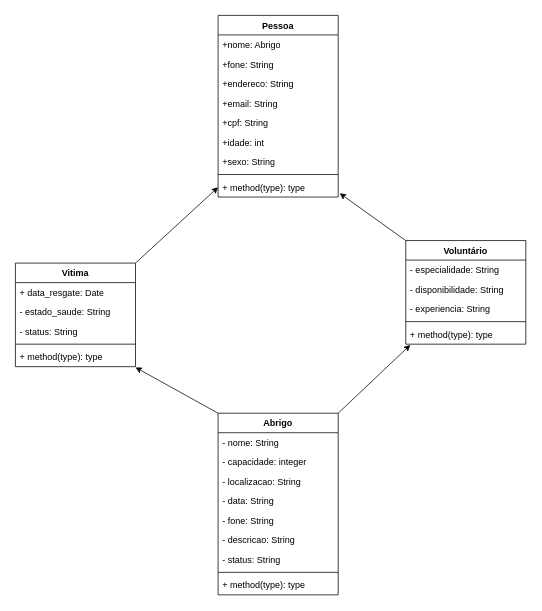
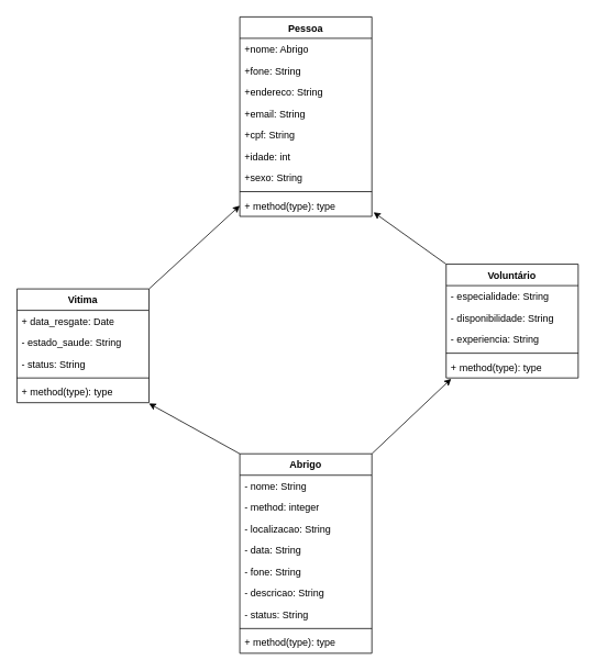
  <mxCell id="0" />
  <mxCell id="1" parent="0" />
  <mxCell id="2" value="Pessoa" style="swimlane;fontStyle=1;align=center;verticalAlign=top;childLayout=stackLayout;horizontal=1;startSize=26;horizontalStack=0;resizeParent=1;resizeParentMax=0;resizeLast=0;collapsible=1;marginBottom=0;whiteSpace=wrap;html=1;" vertex="1" parent="1"><mxGeometry x="290" y="20" width="160" height="242" as="geometry" /></mxCell>
  <mxCell id="3" value="+nome: Abrigo&lt;div&gt;&lt;br&gt;&lt;/div&gt;" style="text;strokeColor=none;fillColor=none;align=left;verticalAlign=top;spacingLeft=4;spacingRight=4;overflow=hidden;rotatable=0;points=[[0,0.5],[1,0.5]];portConstraint=eastwest;whiteSpace=wrap;html=1;" vertex="1" parent="2"><mxGeometry y="26" width="160" height="26" as="geometry" /></mxCell>
  <mxCell id="4" value="+fone: String" style="text;strokeColor=none;fillColor=none;align=left;verticalAlign=top;spacingLeft=4;spacingRight=4;overflow=hidden;rotatable=0;points=[[0,0.5],[1,0.5]];portConstraint=eastwest;whiteSpace=wrap;html=1;" vertex="1" parent="2"><mxGeometry y="52" width="160" height="26" as="geometry" /></mxCell>
  <mxCell id="5" value="&lt;div&gt;+endereco: String&lt;/div&gt;" style="text;strokeColor=none;fillColor=none;align=left;verticalAlign=top;spacingLeft=4;spacingRight=4;overflow=hidden;rotatable=0;points=[[0,0.5],[1,0.5]];portConstraint=eastwest;whiteSpace=wrap;html=1;" vertex="1" parent="2"><mxGeometry y="78" width="160" height="26" as="geometry" /></mxCell>
  <mxCell id="6" value="&lt;div&gt;+email: String&lt;/div&gt;" style="text;strokeColor=none;fillColor=none;align=left;verticalAlign=top;spacingLeft=4;spacingRight=4;overflow=hidden;rotatable=0;points=[[0,0.5],[1,0.5]];portConstraint=eastwest;whiteSpace=wrap;html=1;" vertex="1" parent="2"><mxGeometry y="104" width="160" height="26" as="geometry" /></mxCell>
  <mxCell id="7" value="&lt;div&gt;+cpf: String&lt;/div&gt;" style="text;strokeColor=none;fillColor=none;align=left;verticalAlign=top;spacingLeft=4;spacingRight=4;overflow=hidden;rotatable=0;points=[[0,0.5],[1,0.5]];portConstraint=eastwest;whiteSpace=wrap;html=1;" vertex="1" parent="2"><mxGeometry y="130" width="160" height="26" as="geometry" /></mxCell>
  <mxCell id="8" value="&lt;div&gt;+idade: int&lt;/div&gt;&lt;div&gt;&lt;br&gt;&lt;/div&gt;" style="text;strokeColor=none;fillColor=none;align=left;verticalAlign=top;spacingLeft=4;spacingRight=4;overflow=hidden;rotatable=0;points=[[0,0.5],[1,0.5]];portConstraint=eastwest;whiteSpace=wrap;html=1;" vertex="1" parent="2"><mxGeometry y="156" width="160" height="26" as="geometry" /></mxCell>
  <mxCell id="9" value="&lt;div&gt;+sexo: String&lt;/div&gt;&lt;div&gt;&lt;br&gt;&lt;/div&gt;&lt;div&gt;&lt;br&gt;&lt;/div&gt;" style="text;strokeColor=none;fillColor=none;align=left;verticalAlign=top;spacingLeft=4;spacingRight=4;overflow=hidden;rotatable=0;points=[[0,0.5],[1,0.5]];portConstraint=eastwest;whiteSpace=wrap;html=1;" vertex="1" parent="2"><mxGeometry y="182" width="160" height="26" as="geometry" /></mxCell>
  <mxCell id="10" value="" style="line;strokeWidth=1;fillColor=none;align=left;verticalAlign=middle;spacingTop=-1;spacingLeft=3;spacingRight=3;rotatable=0;labelPosition=right;points=[];portConstraint=eastwest;strokeColor=inherit;" vertex="1" parent="2"><mxGeometry y="208" width="160" height="8" as="geometry" /></mxCell>
  <mxCell id="11" value="+ method(type): type" style="text;strokeColor=none;fillColor=none;align=left;verticalAlign=top;spacingLeft=4;spacingRight=4;overflow=hidden;rotatable=0;points=[[0,0.5],[1,0.5]];portConstraint=eastwest;whiteSpace=wrap;html=1;" vertex="1" parent="2"><mxGeometry y="216" width="160" height="26" as="geometry" /></mxCell>
  <mxCell id="12" style="edgeStyle=none;rounded=0;orthogonalLoop=1;jettySize=auto;html=1;exitX=1;exitY=0;exitDx=0;exitDy=0;entryX=0;entryY=0.5;entryDx=0;entryDy=0;" edge="1" parent="1" source="13" target="11"><mxGeometry relative="1" as="geometry"><mxPoint x="280" y="260" as="targetPoint" /></mxGeometry></mxCell>
  <mxCell id="13" value="&lt;div&gt;Vitima&lt;/div&gt;" style="swimlane;fontStyle=1;align=center;verticalAlign=top;childLayout=stackLayout;horizontal=1;startSize=26;horizontalStack=0;resizeParent=1;resizeParentMax=0;resizeLast=0;collapsible=1;marginBottom=0;whiteSpace=wrap;html=1;" vertex="1" parent="1"><mxGeometry x="20" y="350" width="160" height="138" as="geometry" /></mxCell>
  <mxCell id="14" value="+ data_resgate: Date&lt;div&gt;&lt;br&gt;&lt;/div&gt;" style="text;strokeColor=none;fillColor=none;align=left;verticalAlign=top;spacingLeft=4;spacingRight=4;overflow=hidden;rotatable=0;points=[[0,0.5],[1,0.5]];portConstraint=eastwest;whiteSpace=wrap;html=1;" vertex="1" parent="13"><mxGeometry y="26" width="160" height="26" as="geometry" /></mxCell>
  <mxCell id="15" value="- estado_saude: String" style="text;strokeColor=none;fillColor=none;align=left;verticalAlign=top;spacingLeft=4;spacingRight=4;overflow=hidden;rotatable=0;points=[[0,0.5],[1,0.5]];portConstraint=eastwest;whiteSpace=wrap;html=1;" vertex="1" parent="13"><mxGeometry y="52" width="160" height="26" as="geometry" /></mxCell>
  <mxCell id="16" value="- status: String&lt;div&gt;&lt;br&gt;&lt;/div&gt;" style="text;strokeColor=none;fillColor=none;align=left;verticalAlign=top;spacingLeft=4;spacingRight=4;overflow=hidden;rotatable=0;points=[[0,0.5],[1,0.5]];portConstraint=eastwest;whiteSpace=wrap;html=1;" vertex="1" parent="13"><mxGeometry y="78" width="160" height="26" as="geometry" /></mxCell>
  <mxCell id="17" value="" style="line;strokeWidth=1;fillColor=none;align=left;verticalAlign=middle;spacingTop=-1;spacingLeft=3;spacingRight=3;rotatable=0;labelPosition=right;points=[];portConstraint=eastwest;strokeColor=inherit;" vertex="1" parent="13"><mxGeometry y="104" width="160" height="8" as="geometry" /></mxCell>
  <mxCell id="18" value="+ method(type): type" style="text;strokeColor=none;fillColor=none;align=left;verticalAlign=top;spacingLeft=4;spacingRight=4;overflow=hidden;rotatable=0;points=[[0,0.5],[1,0.5]];portConstraint=eastwest;whiteSpace=wrap;html=1;" vertex="1" parent="13"><mxGeometry y="112" width="160" height="26" as="geometry" /></mxCell>
  <mxCell id="19" style="edgeStyle=none;rounded=0;orthogonalLoop=1;jettySize=auto;html=1;exitX=0;exitY=0;exitDx=0;exitDy=0;entryX=1.013;entryY=0.808;entryDx=0;entryDy=0;entryPerimeter=0;" edge="1" parent="1" source="20" target="11"><mxGeometry relative="1" as="geometry"><mxPoint x="460" y="260" as="targetPoint" /></mxGeometry></mxCell>
  <mxCell id="20" value="Voluntário&lt;div&gt;&lt;br&gt;&lt;/div&gt;" style="swimlane;fontStyle=1;align=center;verticalAlign=top;childLayout=stackLayout;horizontal=1;startSize=26;horizontalStack=0;resizeParent=1;resizeParentMax=0;resizeLast=0;collapsible=1;marginBottom=0;whiteSpace=wrap;html=1;" vertex="1" parent="1"><mxGeometry x="540" y="320" width="160" height="138" as="geometry" /></mxCell>
  <mxCell id="21" value="- especialidade: String&lt;div&gt;&lt;br&gt;&lt;/div&gt;" style="text;strokeColor=none;fillColor=none;align=left;verticalAlign=top;spacingLeft=4;spacingRight=4;overflow=hidden;rotatable=0;points=[[0,0.5],[1,0.5]];portConstraint=eastwest;whiteSpace=wrap;html=1;" vertex="1" parent="20"><mxGeometry y="26" width="160" height="26" as="geometry" /></mxCell>
  <mxCell id="22" value="&lt;div&gt;- disponibilidade: String&lt;/div&gt;&lt;div&gt;&lt;br&gt;&lt;/div&gt;" style="text;strokeColor=none;fillColor=none;align=left;verticalAlign=top;spacingLeft=4;spacingRight=4;overflow=hidden;rotatable=0;points=[[0,0.5],[1,0.5]];portConstraint=eastwest;whiteSpace=wrap;html=1;" vertex="1" parent="20"><mxGeometry y="52" width="160" height="26" as="geometry" /></mxCell>
  <mxCell id="23" value="&lt;div&gt;- experiencia: String&lt;/div&gt;" style="text;strokeColor=none;fillColor=none;align=left;verticalAlign=top;spacingLeft=4;spacingRight=4;overflow=hidden;rotatable=0;points=[[0,0.5],[1,0.5]];portConstraint=eastwest;whiteSpace=wrap;html=1;" vertex="1" parent="20"><mxGeometry y="78" width="160" height="26" as="geometry" /></mxCell>
  <mxCell id="24" value="" style="line;strokeWidth=1;fillColor=none;align=left;verticalAlign=middle;spacingTop=-1;spacingLeft=3;spacingRight=3;rotatable=0;labelPosition=right;points=[];portConstraint=eastwest;strokeColor=inherit;" vertex="1" parent="20"><mxGeometry y="104" width="160" height="8" as="geometry" /></mxCell>
  <mxCell id="25" value="+ method(type): type" style="text;strokeColor=none;fillColor=none;align=left;verticalAlign=top;spacingLeft=4;spacingRight=4;overflow=hidden;rotatable=0;points=[[0,0.5],[1,0.5]];portConstraint=eastwest;whiteSpace=wrap;html=1;" vertex="1" parent="20"><mxGeometry y="112" width="160" height="26" as="geometry" /></mxCell>
  <mxCell id="26" value="Abrigo" style="swimlane;fontStyle=1;align=center;verticalAlign=top;childLayout=stackLayout;horizontal=1;startSize=26;horizontalStack=0;resizeParent=1;resizeParentMax=0;resizeLast=0;collapsible=1;marginBottom=0;whiteSpace=wrap;html=1;" vertex="1" parent="1"><mxGeometry x="290" y="550" width="160" height="242" as="geometry" /></mxCell>
  <mxCell id="27" value="- nome: String" style="text;strokeColor=none;fillColor=none;align=left;verticalAlign=top;spacingLeft=4;spacingRight=4;overflow=hidden;rotatable=0;points=[[0,0.5],[1,0.5]];portConstraint=eastwest;whiteSpace=wrap;html=1;" vertex="1" parent="26"><mxGeometry y="26" width="160" height="26" as="geometry" /></mxCell>
- <mxCell id="28" value="- capacidade: integer" style="text;strokeColor=none;fillColor=none;align=left;verticalAlign=top;spacingLeft=4;spacingRight=4;overflow=hidden;rotatable=0;points=[[0,0.5],[1,0.5]];portConstraint=eastwest;whiteSpace=wrap;html=1;" vertex="1" parent="26"><mxGeometry y="52" width="160" height="26" as="geometry" /></mxCell>
+ <mxCell id="28" value="- method: integer" style="text;strokeColor=none;fillColor=none;align=left;verticalAlign=top;spacingLeft=4;spacingRight=4;overflow=hidden;rotatable=0;points=[[0,0.5],[1,0.5]];portConstraint=eastwest;whiteSpace=wrap;html=1;" vertex="1" parent="26"><mxGeometry y="52" width="160" height="26" as="geometry" /></mxCell>
  <mxCell id="29" value="- localizacao: String" style="text;strokeColor=none;fillColor=none;align=left;verticalAlign=top;spacingLeft=4;spacingRight=4;overflow=hidden;rotatable=0;points=[[0,0.5],[1,0.5]];portConstraint=eastwest;whiteSpace=wrap;html=1;" vertex="1" parent="26"><mxGeometry y="78" width="160" height="26" as="geometry" /></mxCell>
  <mxCell id="30" value="- data: String" style="text;strokeColor=none;fillColor=none;align=left;verticalAlign=top;spacingLeft=4;spacingRight=4;overflow=hidden;rotatable=0;points=[[0,0.5],[1,0.5]];portConstraint=eastwest;whiteSpace=wrap;html=1;" vertex="1" parent="26"><mxGeometry y="104" width="160" height="26" as="geometry" /></mxCell>
  <mxCell id="31" value="- fone: String" style="text;strokeColor=none;fillColor=none;align=left;verticalAlign=top;spacingLeft=4;spacingRight=4;overflow=hidden;rotatable=0;points=[[0,0.5],[1,0.5]];portConstraint=eastwest;whiteSpace=wrap;html=1;" vertex="1" parent="26"><mxGeometry y="130" width="160" height="26" as="geometry" /></mxCell>
  <mxCell id="32" value="- descricao: String" style="text;strokeColor=none;fillColor=none;align=left;verticalAlign=top;spacingLeft=4;spacingRight=4;overflow=hidden;rotatable=0;points=[[0,0.5],[1,0.5]];portConstraint=eastwest;whiteSpace=wrap;html=1;" vertex="1" parent="26"><mxGeometry y="156" width="160" height="26" as="geometry" /></mxCell>
  <mxCell id="33" value="- status: String" style="text;strokeColor=none;fillColor=none;align=left;verticalAlign=top;spacingLeft=4;spacingRight=4;overflow=hidden;rotatable=0;points=[[0,0.5],[1,0.5]];portConstraint=eastwest;whiteSpace=wrap;html=1;" vertex="1" parent="26"><mxGeometry y="182" width="160" height="26" as="geometry" /></mxCell>
  <mxCell id="34" value="" style="line;strokeWidth=1;fillColor=none;align=left;verticalAlign=middle;spacingTop=-1;spacingLeft=3;spacingRight=3;rotatable=0;labelPosition=right;points=[];portConstraint=eastwest;strokeColor=inherit;" vertex="1" parent="26"><mxGeometry y="208" width="160" height="8" as="geometry" /></mxCell>
  <mxCell id="35" value="+ method(type): type" style="text;strokeColor=none;fillColor=none;align=left;verticalAlign=top;spacingLeft=4;spacingRight=4;overflow=hidden;rotatable=0;points=[[0,0.5],[1,0.5]];portConstraint=eastwest;whiteSpace=wrap;html=1;" vertex="1" parent="26"><mxGeometry y="216" width="160" height="26" as="geometry" /></mxCell>
  <mxCell id="36" style="edgeStyle=none;rounded=0;orthogonalLoop=1;jettySize=auto;html=1;exitX=0;exitY=0;exitDx=0;exitDy=0;entryX=1;entryY=1.038;entryDx=0;entryDy=0;entryPerimeter=0;" edge="1" parent="1" source="26" target="18"><mxGeometry relative="1" as="geometry" /></mxCell>
  <mxCell id="37" style="edgeStyle=none;rounded=0;orthogonalLoop=1;jettySize=auto;html=1;exitX=1;exitY=0;exitDx=0;exitDy=0;entryX=0.038;entryY=1.038;entryDx=0;entryDy=0;entryPerimeter=0;" edge="1" parent="1" source="26" target="25"><mxGeometry relative="1" as="geometry" /></mxCell>
